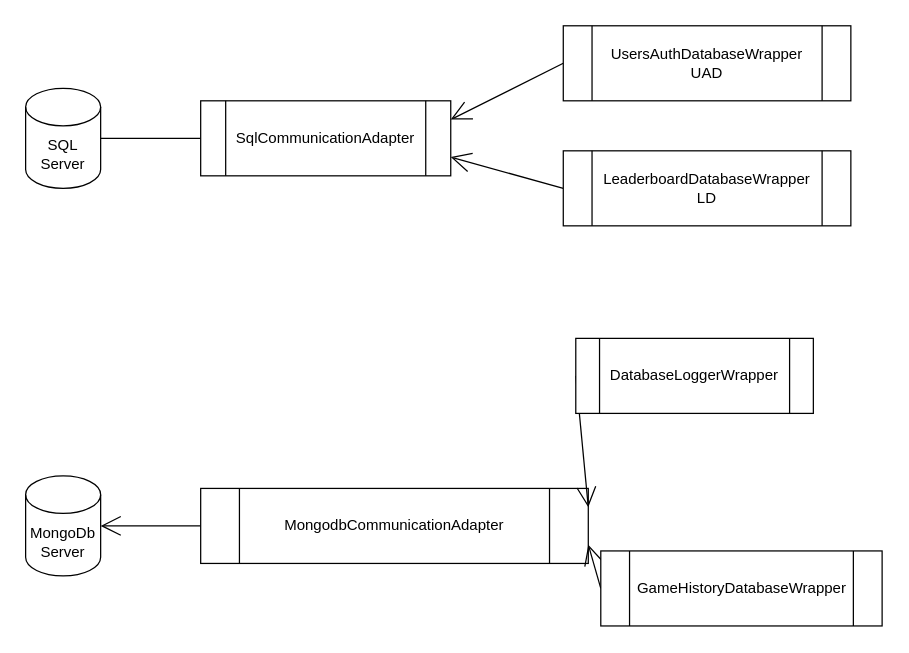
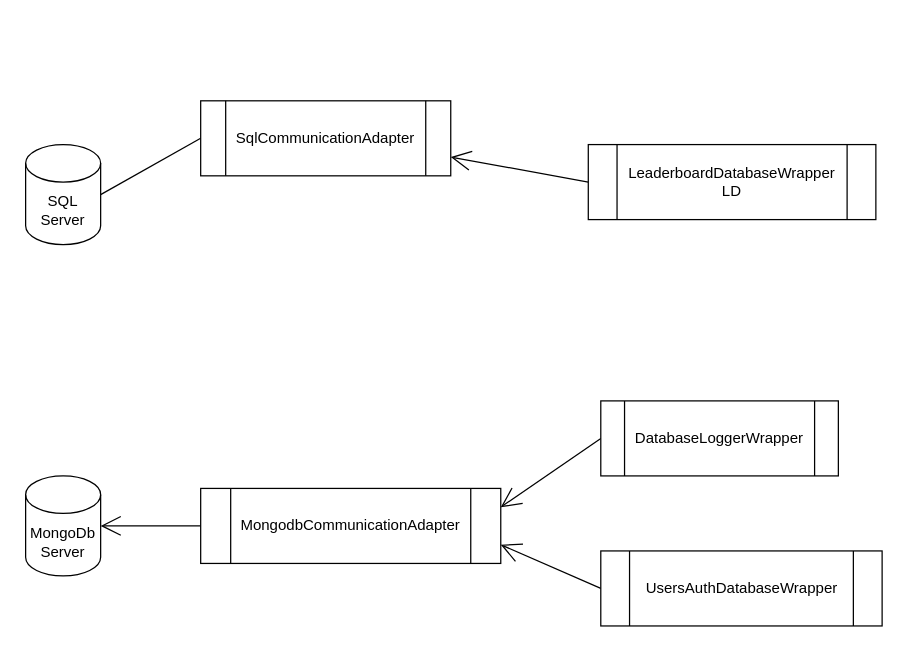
  <mxCell id="0" />
  <mxCell id="1" parent="0" />
  <mxCell id="2" style="edgeStyle=none;curved=1;rounded=0;orthogonalLoop=1;jettySize=auto;html=1;exitX=0;exitY=0.5;exitDx=0;exitDy=0;entryX=1;entryY=0.5;entryDx=0;entryDy=0;entryPerimeter=0;endArrow=none;startSize=14;endSize=14;sourcePerimeterSpacing=8;targetPerimeterSpacing=8;" edge="1" parent="1" source="3" target="4"><mxGeometry relative="1" as="geometry" /></mxCell>
  <mxCell id="3" value="SqlCommunicationAdapter" style="shape=process;whiteSpace=wrap;html=1;backgroundOutline=1;hachureGap=4;pointerEvents=0;" vertex="1" parent="1"><mxGeometry x="160" y="80" width="200" height="60" as="geometry" /></mxCell>
- <mxCell id="4" value="SQL&lt;br&gt;Server" style="shape=cylinder3;whiteSpace=wrap;html=1;boundedLbl=1;backgroundOutline=1;size=15;hachureGap=4;pointerEvents=0;" vertex="1" parent="1"><mxGeometry x="20" y="70" width="60" height="80" as="geometry" /></mxCell>
- <mxCell id="5" style="edgeStyle=none;curved=1;rounded=0;orthogonalLoop=1;jettySize=auto;html=1;exitX=0;exitY=0.5;exitDx=0;exitDy=0;entryX=1;entryY=0.25;entryDx=0;entryDy=0;endArrow=open;startSize=14;endSize=14;sourcePerimeterSpacing=8;targetPerimeterSpacing=8;" edge="1" parent="1" source="6" target="3"><mxGeometry relative="1" as="geometry" /></mxCell>
- <mxCell id="6" value="UsersAuthDatabaseWrapper&lt;br&gt;UAD" style="shape=process;whiteSpace=wrap;html=1;backgroundOutline=1;hachureGap=4;pointerEvents=0;" vertex="1" parent="1"><mxGeometry x="450" y="20" width="230" height="60" as="geometry" /></mxCell>
+ <mxCell id="4" value="SQL&lt;br&gt;Server" style="shape=cylinder3;whiteSpace=wrap;html=1;boundedLbl=1;backgroundOutline=1;size=15;hachureGap=4;pointerEvents=0;" vertex="1" parent="1"><mxGeometry x="20" y="115" width="60" height="80" as="geometry" /></mxCell>
  <mxCell id="7" style="edgeStyle=none;curved=1;rounded=0;orthogonalLoop=1;jettySize=auto;html=1;exitX=0;exitY=0.5;exitDx=0;exitDy=0;entryX=1;entryY=0.75;entryDx=0;entryDy=0;endArrow=open;startSize=14;endSize=14;sourcePerimeterSpacing=8;targetPerimeterSpacing=8;" edge="1" parent="1" source="8" target="3"><mxGeometry relative="1" as="geometry" /></mxCell>
- <mxCell id="8" value="LeaderboardDatabaseWrapper&lt;br&gt;LD" style="shape=process;whiteSpace=wrap;html=1;backgroundOutline=1;hachureGap=4;pointerEvents=0;" vertex="1" parent="1"><mxGeometry x="450" y="120" width="230" height="60" as="geometry" /></mxCell>
+ <mxCell id="8" value="LeaderboardDatabaseWrapper&lt;br&gt;LD" style="shape=process;whiteSpace=wrap;html=1;backgroundOutline=1;hachureGap=4;pointerEvents=0;" vertex="1" parent="1"><mxGeometry x="470" y="115" width="230" height="60" as="geometry" /></mxCell>
  <mxCell id="9" value="MongoDb&lt;br&gt;Server" style="shape=cylinder3;whiteSpace=wrap;html=1;boundedLbl=1;backgroundOutline=1;size=15;hachureGap=4;pointerEvents=0;" vertex="1" parent="1"><mxGeometry x="20" y="380" width="60" height="80" as="geometry" /></mxCell>
  <mxCell id="10" style="edgeStyle=none;curved=1;rounded=0;orthogonalLoop=1;jettySize=auto;html=1;exitX=0;exitY=0.5;exitDx=0;exitDy=0;entryX=1;entryY=0.5;entryDx=0;entryDy=0;entryPerimeter=0;endArrow=open;startSize=14;endSize=14;sourcePerimeterSpacing=8;targetPerimeterSpacing=8;" edge="1" parent="1" source="11" target="9"><mxGeometry relative="1" as="geometry" /></mxCell>
- <mxCell id="11" value="MongodbCommunicationAdapter" style="shape=process;whiteSpace=wrap;html=1;backgroundOutline=1;hachureGap=4;pointerEvents=0;" vertex="1" parent="1"><mxGeometry x="160" y="390" width="310" height="60" as="geometry" /></mxCell>
+ <mxCell id="11" value="MongodbCommunicationAdapter" style="shape=process;whiteSpace=wrap;html=1;backgroundOutline=1;hachureGap=4;pointerEvents=0;" vertex="1" parent="1"><mxGeometry x="160" y="390" width="240" height="60" as="geometry" /></mxCell>
  <mxCell id="12" style="edgeStyle=none;curved=1;rounded=0;orthogonalLoop=1;jettySize=auto;html=1;exitX=0;exitY=0.5;exitDx=0;exitDy=0;entryX=1;entryY=0.25;entryDx=0;entryDy=0;endArrow=open;startSize=14;endSize=14;sourcePerimeterSpacing=8;targetPerimeterSpacing=8;" edge="1" parent="1" source="13" target="11"><mxGeometry relative="1" as="geometry" /></mxCell>
- <mxCell id="13" value="DatabaseLoggerWrapper" style="shape=process;whiteSpace=wrap;html=1;backgroundOutline=1;hachureGap=4;pointerEvents=0;" vertex="1" parent="1"><mxGeometry x="460" y="270" width="190" height="60" as="geometry" /></mxCell>
+ <mxCell id="13" value="DatabaseLoggerWrapper" style="shape=process;whiteSpace=wrap;html=1;backgroundOutline=1;hachureGap=4;pointerEvents=0;" vertex="1" parent="1"><mxGeometry x="480" y="320" width="190" height="60" as="geometry" /></mxCell>
  <mxCell id="14" style="edgeStyle=none;curved=1;rounded=0;orthogonalLoop=1;jettySize=auto;html=1;exitX=0;exitY=0.5;exitDx=0;exitDy=0;entryX=1;entryY=0.75;entryDx=0;entryDy=0;endArrow=open;startSize=14;endSize=14;sourcePerimeterSpacing=8;targetPerimeterSpacing=8;" edge="1" parent="1" source="15" target="11"><mxGeometry relative="1" as="geometry" /></mxCell>
- <mxCell id="15" value="GameHistoryDatabaseWrapper" style="shape=process;whiteSpace=wrap;html=1;backgroundOutline=1;hachureGap=4;pointerEvents=0;" vertex="1" parent="1"><mxGeometry x="480" y="440" width="225" height="60" as="geometry" /></mxCell>
+ <mxCell id="15" value="UsersAuthDatabaseWrapper" style="shape=process;whiteSpace=wrap;html=1;backgroundOutline=1;hachureGap=4;pointerEvents=0;" vertex="1" parent="1"><mxGeometry x="480" y="440" width="225" height="60" as="geometry" /></mxCell>
